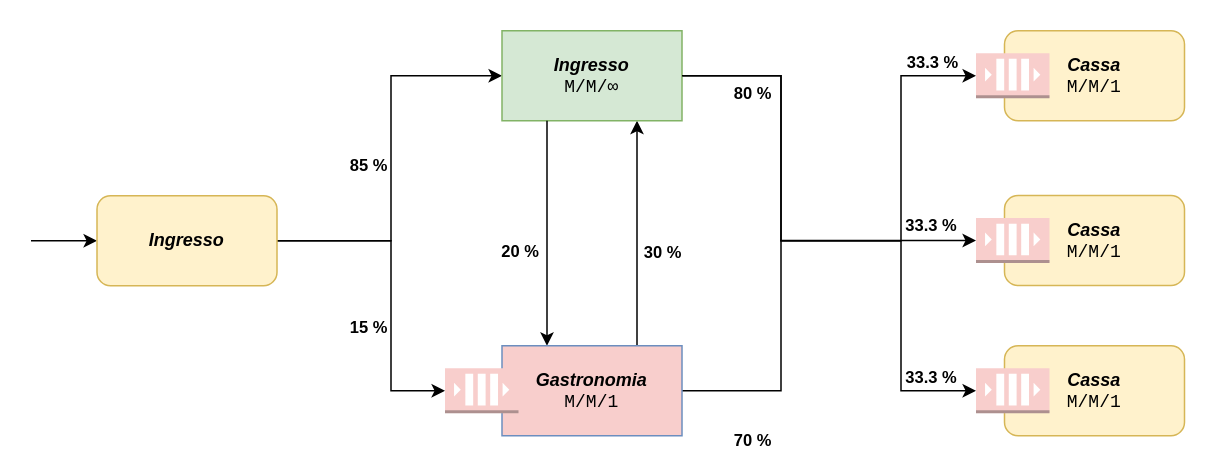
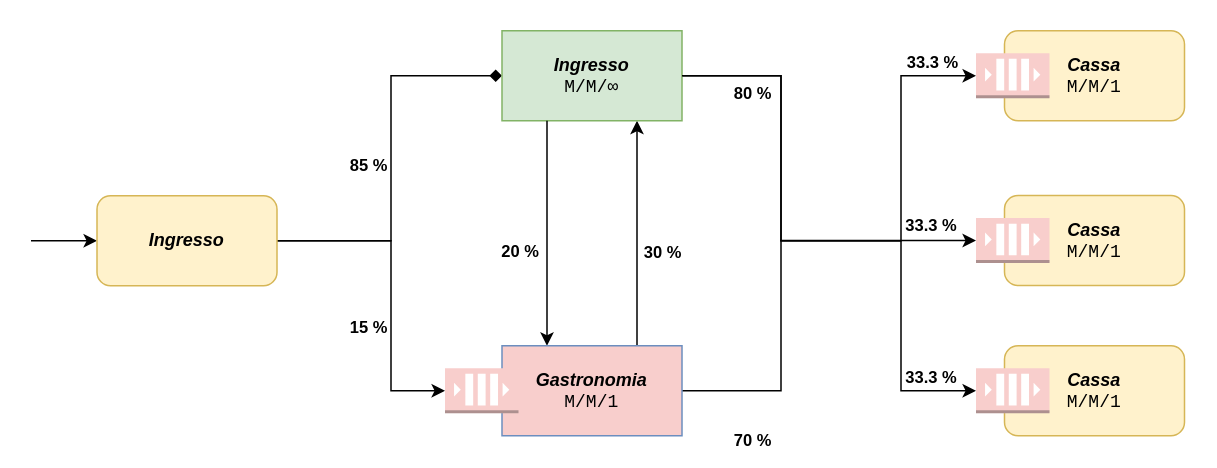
  <mxCell id="0" />
  <mxCell id="1" parent="0" />
- <mxCell id="2" style="rounded=0;orthogonalLoop=1;jettySize=auto;html=1;entryX=0;entryY=0.5;entryDx=0;entryDy=0;exitX=1;exitY=0.5;exitDx=0;exitDy=0;edgeStyle=orthogonalEdgeStyle;" parent="1" source="7" target="12" edge="1"><mxGeometry relative="1" as="geometry"><Array as="points"><mxPoint x="260" y="160" /><mxPoint x="260" y="50" /></Array></mxGeometry></mxCell>
+ <mxCell id="2" style="rounded=0;orthogonalLoop=1;jettySize=auto;html=1;entryX=0;entryY=0.5;entryDx=0;entryDy=0;exitX=1;exitY=0.5;exitDx=0;exitDy=0;edgeStyle=orthogonalEdgeStyle;endArrow=diamond;" parent="1" source="7" target="12" edge="1"><mxGeometry relative="1" as="geometry"><Array as="points"><mxPoint x="260" y="160" /><mxPoint x="260" y="50" /></Array></mxGeometry></mxCell>
  <mxCell id="3" value="85 %" style="edgeLabel;html=1;align=center;verticalAlign=middle;resizable=0;points=[];fontStyle=1" parent="2" vertex="1" connectable="0"><mxGeometry x="-0.129" y="-2" relative="1" as="geometry"><mxPoint x="-18" y="-14" as="offset" /></mxGeometry></mxCell>
  <mxCell id="4" style="edgeStyle=orthogonalEdgeStyle;rounded=0;orthogonalLoop=1;jettySize=auto;html=1;entryX=0;entryY=0.5;entryDx=0;entryDy=0;exitX=1;exitY=0.5;exitDx=0;exitDy=0;entryPerimeter=0;" parent="1" source="7" target="24" edge="1"><mxGeometry relative="1" as="geometry"><Array as="points"><mxPoint x="260" y="160" /><mxPoint x="260" y="260" /></Array></mxGeometry></mxCell>
  <mxCell id="5" value="15 %" style="edgeLabel;html=1;align=center;verticalAlign=middle;resizable=0;points=[];fontStyle=1" parent="4" vertex="1" connectable="0"><mxGeometry x="0.132" y="-1" relative="1" as="geometry"><mxPoint x="-15" y="13" as="offset" /></mxGeometry></mxCell>
  <mxCell id="6" style="edgeStyle=none;rounded=0;orthogonalLoop=1;jettySize=auto;html=1;exitX=0;exitY=0.5;exitDx=0;exitDy=0;endArrow=none;endFill=0;startArrow=classic;startFill=1;" parent="1" source="7" edge="1"><mxGeometry relative="1" as="geometry"><mxPoint x="20" y="160" as="targetPoint" /></mxGeometry></mxCell>
  <mxCell id="7" value="&lt;b&gt;&lt;i&gt;Ingresso&lt;/i&gt;&lt;/b&gt;" style="rounded=1;whiteSpace=wrap;html=1;fillColor=#fff2cc;strokeColor=#d6b656;" parent="1" vertex="1"><mxGeometry x="64" y="130" width="120" height="60" as="geometry" /></mxCell>
  <mxCell id="8" style="edgeStyle=none;rounded=0;orthogonalLoop=1;jettySize=auto;html=1;entryX=0.75;entryY=0;entryDx=0;entryDy=0;startArrow=classic;startFill=1;endArrow=none;endFill=0;exitX=0.75;exitY=1;exitDx=0;exitDy=0;" parent="1" source="12" target="23" edge="1"><mxGeometry relative="1" as="geometry" /></mxCell>
  <mxCell id="9" value="30 %" style="edgeLabel;html=1;align=center;verticalAlign=middle;resizable=0;points=[];rotation=0;fontStyle=1" parent="8" vertex="1" connectable="0"><mxGeometry x="0.162" y="1" relative="1" as="geometry"><mxPoint x="15" as="offset" /></mxGeometry></mxCell>
  <mxCell id="10" style="edgeStyle=orthogonalEdgeStyle;rounded=0;orthogonalLoop=1;jettySize=auto;html=1;entryX=0;entryY=0.5;entryDx=0;entryDy=0;entryPerimeter=0;" edge="1" parent="1" source="12" target="33"><mxGeometry relative="1" as="geometry"><Array as="points"><mxPoint x="520" y="50" /><mxPoint x="520" y="160" /><mxPoint x="600" y="160" /><mxPoint x="600" y="260" /></Array></mxGeometry></mxCell>
  <mxCell id="11" value="&lt;b&gt;33.3 %&lt;/b&gt;" style="edgeLabel;html=1;align=center;verticalAlign=middle;resizable=0;points=[];" vertex="1" connectable="0" parent="10"><mxGeometry x="0.846" relative="1" as="geometry"><mxPoint y="-10" as="offset" /></mxGeometry></mxCell>
  <mxCell id="12" value="&lt;b&gt;&lt;i&gt;Ingresso&lt;/i&gt;&lt;/b&gt;&lt;br&gt;&lt;font face=&quot;Courier New&quot;&gt;M/M/∞&lt;/font&gt;" style="rounded=0;whiteSpace=wrap;html=1;fillColor=#d5e8d4;strokeColor=#82b366;" parent="1" vertex="1"><mxGeometry x="334" y="20" width="120" height="60" as="geometry" /></mxCell>
  <mxCell id="13" style="edgeStyle=none;rounded=0;orthogonalLoop=1;jettySize=auto;html=1;entryX=0.25;entryY=1;entryDx=0;entryDy=0;startArrow=classic;startFill=1;endArrow=none;endFill=0;exitX=0.25;exitY=0;exitDx=0;exitDy=0;" parent="1" source="23" target="12" edge="1"><mxGeometry relative="1" as="geometry" /></mxCell>
  <mxCell id="14" value="20 %" style="edgeLabel;html=1;align=center;verticalAlign=middle;resizable=0;points=[];fontStyle=1" parent="13" vertex="1" connectable="0"><mxGeometry x="-0.151" y="-1" relative="1" as="geometry"><mxPoint x="-20" as="offset" /></mxGeometry></mxCell>
  <mxCell id="15" value="" style="group" parent="1" vertex="1" connectable="0"><mxGeometry x="600" y="159.71" width="80" height="0.29" as="geometry" /></mxCell>
  <mxCell id="16" style="edgeStyle=orthogonalEdgeStyle;rounded=0;orthogonalLoop=1;jettySize=auto;html=1;startArrow=none;startFill=0;endArrow=classic;endFill=1;exitX=1;exitY=0.5;exitDx=0;exitDy=0;elbow=vertical;" parent="1" source="12" target="27" edge="1"><mxGeometry relative="1" as="geometry"><mxPoint x="690" y="160" as="targetPoint" /><Array as="points"><mxPoint x="520" y="50" /><mxPoint x="520" y="160" /><mxPoint x="600" y="160" /><mxPoint x="600" y="50" /></Array></mxGeometry></mxCell>
  <mxCell id="17" value="80 %" style="edgeLabel;html=1;align=center;verticalAlign=middle;resizable=0;points=[];fontStyle=1" parent="16" vertex="1" connectable="0"><mxGeometry x="-0.169" relative="1" as="geometry"><mxPoint x="-20" y="-96" as="offset" /></mxGeometry></mxCell>
  <mxCell id="18" value="&lt;b&gt;33.3 %&lt;/b&gt;" style="edgeLabel;html=1;align=center;verticalAlign=middle;resizable=0;points=[];" parent="16" vertex="1" connectable="0"><mxGeometry x="0.758" relative="1" as="geometry"><mxPoint x="20" y="-10" as="offset" /></mxGeometry></mxCell>
  <mxCell id="19" style="edgeStyle=orthogonalEdgeStyle;rounded=0;orthogonalLoop=1;jettySize=auto;html=1;startArrow=none;startFill=0;endArrow=classic;endFill=1;exitX=1;exitY=0.5;exitDx=0;exitDy=0;entryX=0;entryY=0.5;entryDx=0;entryDy=0;entryPerimeter=0;" parent="1" source="23" target="30" edge="1"><mxGeometry relative="1" as="geometry"><mxPoint x="690" y="160" as="targetPoint" /><Array as="points"><mxPoint x="520" y="260" /><mxPoint x="520" y="160" /></Array></mxGeometry></mxCell>
  <mxCell id="20" value="70 %" style="edgeLabel;html=1;align=center;verticalAlign=middle;resizable=0;points=[];fontStyle=1" parent="19" vertex="1" connectable="0"><mxGeometry x="-0.266" y="-2" relative="1" as="geometry"><mxPoint x="-22" y="75" as="offset" /></mxGeometry></mxCell>
  <mxCell id="21" value="&lt;b&gt;33.3 %&lt;/b&gt;" style="edgeLabel;html=1;align=center;verticalAlign=middle;resizable=0;points=[];" parent="19" vertex="1" connectable="0"><mxGeometry x="0.793" y="-1" relative="1" as="geometry"><mxPoint x="1" y="-11" as="offset" /></mxGeometry></mxCell>
  <mxCell id="22" value="" style="group" parent="1" vertex="1" connectable="0"><mxGeometry x="296" y="230" width="158" height="60" as="geometry" /></mxCell>
  <mxCell id="23" value="&lt;b&gt;&lt;i&gt;Gastronomia&lt;/i&gt;&lt;/b&gt;&lt;br&gt;&lt;font face=&quot;Courier New&quot;&gt;M/M/1&lt;br&gt;&lt;/font&gt;" style="rounded=0;whiteSpace=wrap;html=1;fillColor=#f8cecc;strokeColor=#6c8ebf;" parent="22" vertex="1"><mxGeometry x="38" width="120" height="60" as="geometry" /></mxCell>
  <mxCell id="24" value="" style="outlineConnect=0;dashed=0;verticalLabelPosition=bottom;verticalAlign=top;align=center;html=1;shape=mxgraph.aws3.queue;fillColor=#f8cecc;strokeColor=#b85450;" parent="22" vertex="1"><mxGeometry y="15" width="49" height="30" as="geometry" /></mxCell>
  <mxCell id="25" value="" style="group" parent="1" vertex="1" connectable="0"><mxGeometry x="650" y="20" width="139" height="60" as="geometry" /></mxCell>
  <mxCell id="26" value="&lt;b&gt;&lt;i&gt;Cassa&lt;/i&gt;&lt;/b&gt;&lt;br&gt;&lt;font face=&quot;Courier New&quot;&gt;M/M/1&lt;/font&gt;" style="rounded=1;whiteSpace=wrap;html=1;fillColor=#fff2cc;strokeColor=#d6b656;" parent="25" vertex="1"><mxGeometry x="19" width="120" height="60" as="geometry" /></mxCell>
  <mxCell id="27" value="" style="outlineConnect=0;dashed=0;verticalLabelPosition=bottom;verticalAlign=top;align=center;html=1;shape=mxgraph.aws3.queue;fillColor=#f8cecc;strokeColor=#b85450;" parent="25" vertex="1"><mxGeometry y="15" width="49" height="30" as="geometry" /></mxCell>
  <mxCell id="28" value="" style="group" parent="1" vertex="1" connectable="0"><mxGeometry x="650" y="129.86" width="139" height="60" as="geometry" /></mxCell>
  <mxCell id="29" value="&lt;b&gt;&lt;i&gt;Cassa&lt;/i&gt;&lt;/b&gt;&lt;br&gt;&lt;font face=&quot;Courier New&quot;&gt;M/M/1&lt;/font&gt;" style="rounded=1;whiteSpace=wrap;html=1;fillColor=#fff2cc;strokeColor=#d6b656;" parent="28" vertex="1"><mxGeometry x="19" width="120" height="60" as="geometry" /></mxCell>
  <mxCell id="30" value="" style="outlineConnect=0;dashed=0;verticalLabelPosition=bottom;verticalAlign=top;align=center;html=1;shape=mxgraph.aws3.queue;fillColor=#f8cecc;strokeColor=#b85450;" parent="28" vertex="1"><mxGeometry y="15" width="49" height="30" as="geometry" /></mxCell>
  <mxCell id="31" value="" style="group" vertex="1" connectable="0" parent="1"><mxGeometry x="650" y="230" width="139" height="60" as="geometry" /></mxCell>
  <mxCell id="32" value="&lt;b&gt;&lt;i&gt;Cassa&lt;/i&gt;&lt;/b&gt;&lt;br&gt;&lt;font face=&quot;Courier New&quot;&gt;M/M/1&lt;/font&gt;" style="rounded=1;whiteSpace=wrap;html=1;fillColor=#fff2cc;strokeColor=#d6b656;" vertex="1" parent="31"><mxGeometry x="19" width="120" height="60" as="geometry" /></mxCell>
  <mxCell id="33" value="" style="outlineConnect=0;dashed=0;verticalLabelPosition=bottom;verticalAlign=top;align=center;html=1;shape=mxgraph.aws3.queue;fillColor=#f8cecc;strokeColor=#b85450;" vertex="1" parent="31"><mxGeometry y="15" width="49" height="30" as="geometry" /></mxCell>
